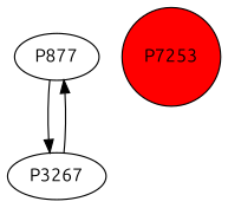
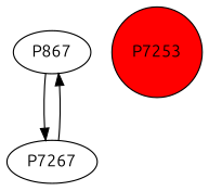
  digraph {
    fontname=Ubuntu
    node [fontname=Ubuntu]
    edge [fontname=Ubuntu]
-   P867 [label=P877]
-   P7267 [label=P3267]
+   P867
+   P7267
    P7253 [fillcolor=red shape=circle style=filled]
    P867 -> P7267
    P7267 -> P867
  }
